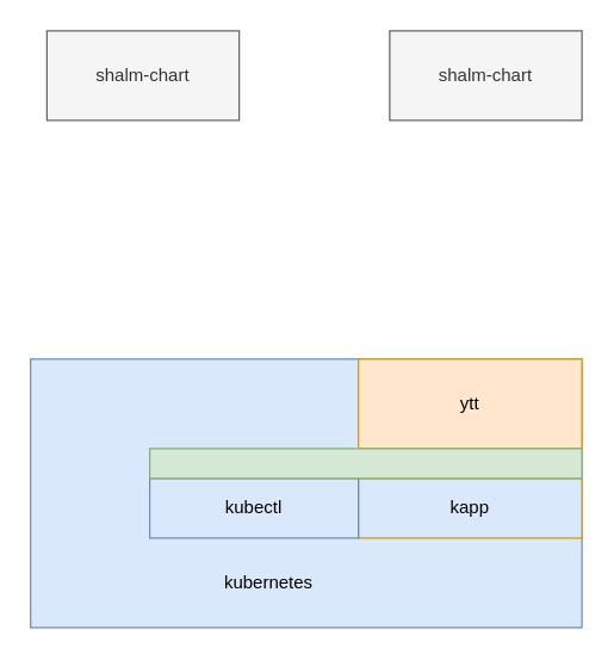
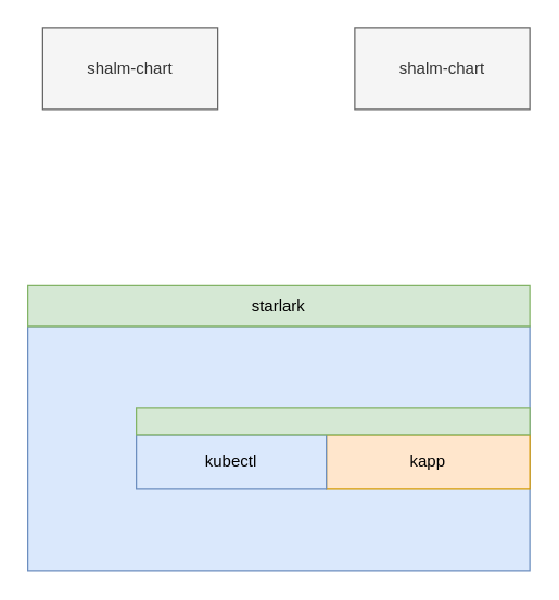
  <mxCell id="0" />
  <mxCell id="1" parent="0" />
  <mxCell id="2" value="" style="rounded=0;whiteSpace=wrap;html=1;verticalAlign=bottom;fillColor=#dae8fc;strokeColor=#6c8ebf;" vertex="1" parent="1"><mxGeometry x="20" y="240" width="370" height="180" as="geometry" /></mxCell>
- <mxCell id="3" value="kapp" style="rounded=0;whiteSpace=wrap;html=1;fillColor=#dae8fc;strokeColor=#d79b00;" vertex="1" parent="1"><mxGeometry x="240" y="320" width="150" height="40" as="geometry" /></mxCell>
- <mxCell id="4" value="ytt" style="rounded=0;whiteSpace=wrap;html=1;fillColor=#ffe6cc;strokeColor=#d79b00;" vertex="1" parent="1"><mxGeometry x="240" y="240" width="150" height="60" as="geometry" /></mxCell>
+ <mxCell id="3" value="kapp" style="rounded=0;whiteSpace=wrap;html=1;fillColor=#ffe6cc;strokeColor=#d79b00;" vertex="1" parent="1"><mxGeometry x="240" y="320" width="150" height="40" as="geometry" /></mxCell>
  <mxCell id="5" value="kubectl" style="rounded=0;whiteSpace=wrap;html=1;fillColor=#dae8fc;strokeColor=#6c8ebf;" vertex="1" parent="1"><mxGeometry x="100" y="320" width="140" height="40" as="geometry" /></mxCell>
- <mxCell id="6" value="kubernetes" style="text;html=1;strokeColor=none;fillColor=none;align=center;verticalAlign=middle;whiteSpace=wrap;rounded=0;" vertex="1" parent="1"><mxGeometry x="160" y="380" width="40" height="20" as="geometry" /></mxCell>
+ <mxCell id="7" value="starlark" style="rounded=0;whiteSpace=wrap;html=1;fillColor=#d5e8d4;strokeColor=#82b366;" vertex="1" parent="1"><mxGeometry x="20" y="210" width="370" height="30" as="geometry" /></mxCell>
  <mxCell id="8" value="shalm-chart" style="rounded=0;whiteSpace=wrap;html=1;fillColor=#f5f5f5;strokeColor=#666666;fontColor=#333333;" vertex="1" parent="1"><mxGeometry x="261" y="20" width="129" height="60" as="geometry" /></mxCell>
  <mxCell id="9" value="shalm-chart" style="rounded=0;whiteSpace=wrap;html=1;fillColor=#f5f5f5;strokeColor=#666666;fontColor=#333333;" vertex="1" parent="1"><mxGeometry x="31" y="20" width="129" height="60" as="geometry" /></mxCell>
  <mxCell id="10" value="" style="rounded=0;whiteSpace=wrap;html=1;fillColor=#d5e8d4;strokeColor=#82b366;" vertex="1" parent="1"><mxGeometry x="100" y="300" width="290" height="20" as="geometry" /></mxCell>
